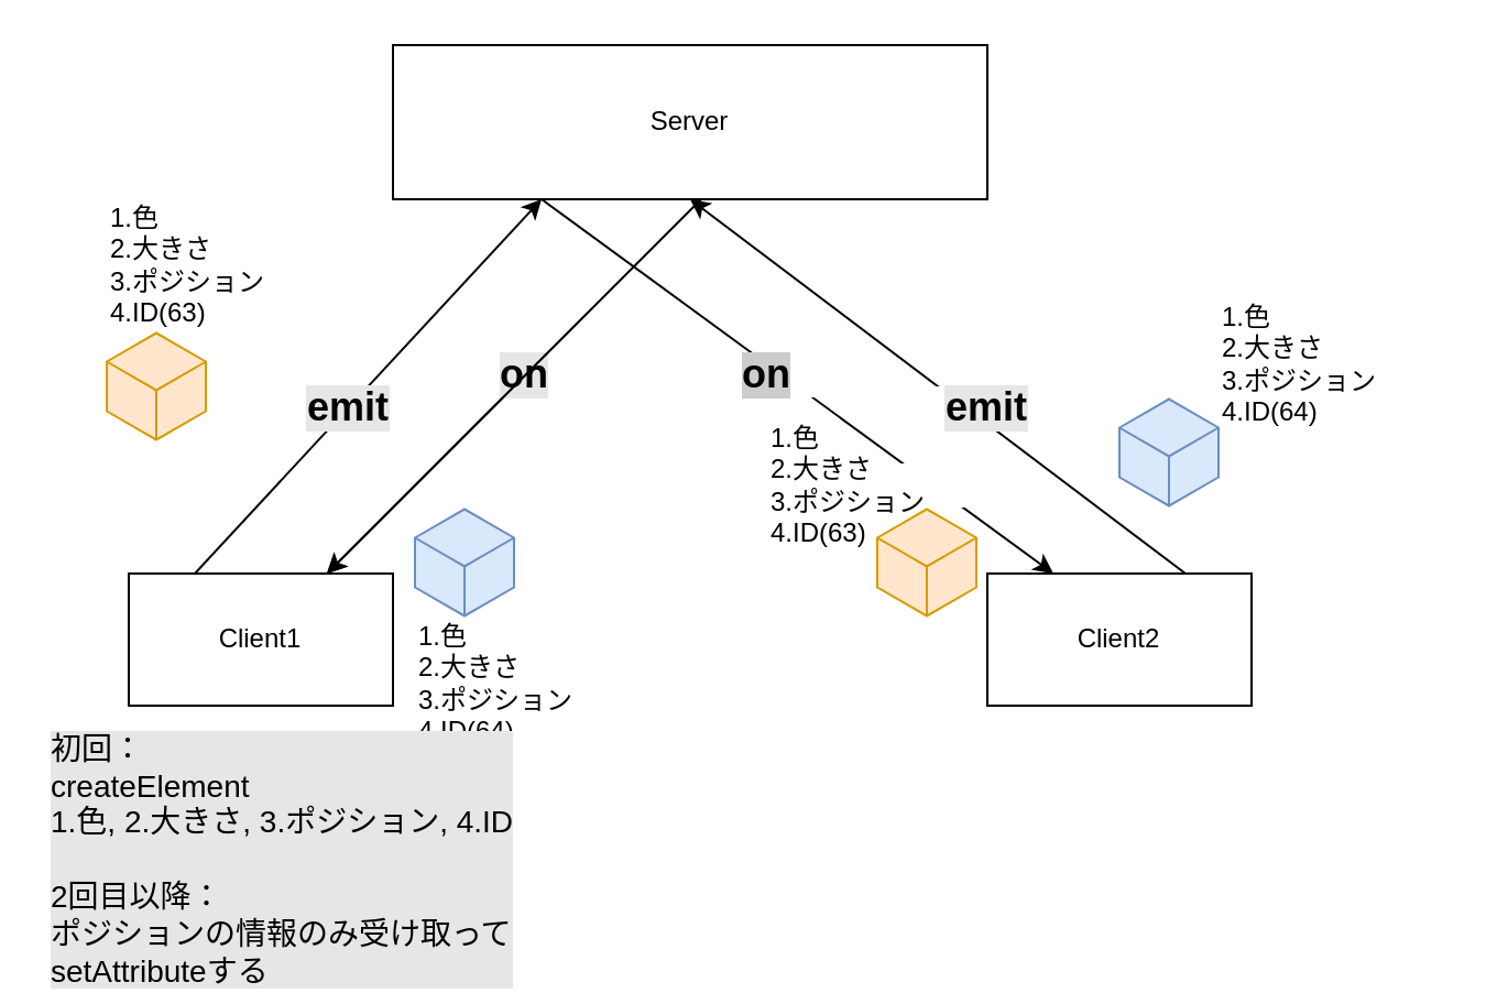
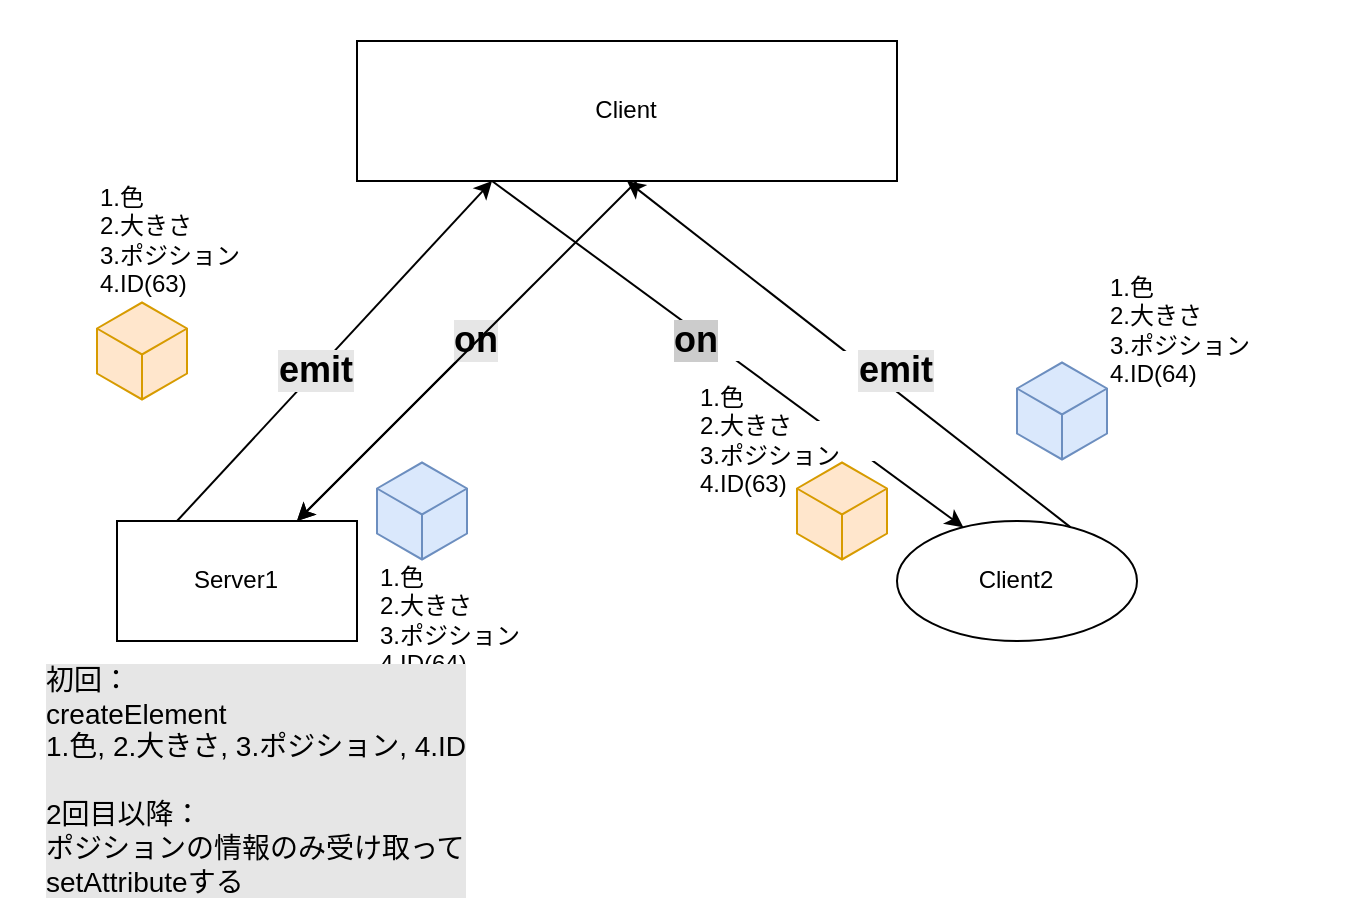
  <mxCell id="0" />
  <mxCell id="1" parent="0" />
- <mxCell id="2" value="Server" style="rounded=0;whiteSpace=wrap;html=1;" parent="1" vertex="1"><mxGeometry x="178" y="20" width="270" height="70" as="geometry" /></mxCell>
- <mxCell id="3" value="Client1" style="rounded=0;whiteSpace=wrap;html=1;" parent="1" vertex="1"><mxGeometry x="58" y="260" width="120" height="60" as="geometry" /></mxCell>
- <mxCell id="4" value="Client2" style="rounded=0;whiteSpace=wrap;html=1;" parent="1" vertex="1"><mxGeometry x="448" y="260" width="120" height="60" as="geometry" /></mxCell>
+ <mxCell id="2" value="Client" style="rounded=0;whiteSpace=wrap;html=1;" parent="1" vertex="1"><mxGeometry x="178" y="20" width="270" height="70" as="geometry" /></mxCell>
+ <mxCell id="3" value="Server1" style="rounded=0;whiteSpace=wrap;html=1;" parent="1" vertex="1"><mxGeometry x="58" y="260" width="120" height="60" as="geometry" /></mxCell>
+ <mxCell id="4" value="Client2" style="ellipse;whiteSpace=wrap;html=1;" parent="1" vertex="1"><mxGeometry x="448" y="260" width="120" height="60" as="geometry" /></mxCell>
  <mxCell id="5" value="" style="endArrow=classic;html=1;entryX=0.25;entryY=1;entryDx=0;entryDy=0;" parent="1" target="2" edge="1"><mxGeometry width="50" height="50" relative="1" as="geometry"><mxPoint x="88" y="260" as="sourcePoint" /><mxPoint x="138" y="210" as="targetPoint" /></mxGeometry></mxCell>
  <mxCell id="6" value="" style="html=1;whiteSpace=wrap;aspect=fixed;shape=isoCube;backgroundOutline=1;fillColor=#ffe6cc;strokeColor=#d79b00;" parent="1" vertex="1"><mxGeometry x="48" y="150" width="45" height="50" as="geometry" /></mxCell>
  <mxCell id="7" value="1.色&lt;br&gt;2.大きさ&lt;br&gt;3.ポジション&lt;br&gt;4.ID(63)" style="text;html=1;strokeColor=none;fillColor=#ffffff;align=left;verticalAlign=middle;whiteSpace=wrap;rounded=0;" parent="1" vertex="1"><mxGeometry x="48" y="110" width="100" height="20" as="geometry" /></mxCell>
  <mxCell id="8" value="" style="endArrow=classic;html=1;entryX=0.25;entryY=0;entryDx=0;entryDy=0;exitX=0.25;exitY=1;exitDx=0;exitDy=0;" parent="1" source="2" target="4" edge="1"><mxGeometry width="50" height="50" relative="1" as="geometry"><mxPoint x="288" y="100" as="sourcePoint" /><mxPoint x="526" y="140" as="targetPoint" /></mxGeometry></mxCell>
  <mxCell id="9" value="" style="html=1;whiteSpace=wrap;aspect=fixed;shape=isoCube;backgroundOutline=1;fillColor=#ffe6cc;strokeColor=#d79b00;" parent="1" vertex="1"><mxGeometry x="398" y="230" width="45" height="50" as="geometry" /></mxCell>
  <mxCell id="10" value="1.色&lt;br&gt;2.大きさ&lt;br&gt;3.ポジション&lt;br&gt;4.ID(63)" style="text;html=1;strokeColor=none;fillColor=#ffffff;align=left;verticalAlign=middle;whiteSpace=wrap;rounded=0;" parent="1" vertex="1"><mxGeometry x="348" y="210" width="100" height="20" as="geometry" /></mxCell>
  <mxCell id="11" value="" style="endArrow=classic;html=1;entryX=0.5;entryY=1;entryDx=0;entryDy=0;exitX=0.75;exitY=0;exitDx=0;exitDy=0;" parent="1" source="4" target="2" edge="1"><mxGeometry width="50" height="50" relative="1" as="geometry"><mxPoint x="318" y="90" as="sourcePoint" /><mxPoint x="550.5" y="260" as="targetPoint" /></mxGeometry></mxCell>
  <mxCell id="12" value="" style="endArrow=classic;html=1;entryX=0.75;entryY=0;entryDx=0;entryDy=0;" parent="1" source="20" target="3" edge="1"><mxGeometry width="50" height="50" relative="1" as="geometry"><mxPoint x="318" y="90" as="sourcePoint" /><mxPoint x="488" y="270" as="targetPoint" /></mxGeometry></mxCell>
  <mxCell id="13" value="" style="html=1;whiteSpace=wrap;aspect=fixed;shape=isoCube;backgroundOutline=1;fillColor=#dae8fc;strokeColor=#6c8ebf;" parent="1" vertex="1"><mxGeometry x="508" y="180" width="45" height="50" as="geometry" /></mxCell>
  <mxCell id="14" value="1.色&lt;br&gt;2.大きさ&lt;br&gt;3.ポジション&lt;br&gt;4.ID(64)" style="text;html=1;strokeColor=none;fillColor=#ffffff;align=left;verticalAlign=middle;whiteSpace=wrap;rounded=0;" parent="1" vertex="1"><mxGeometry x="553" y="155" width="100" height="20" as="geometry" /></mxCell>
  <mxCell id="15" value="1.色&lt;br&gt;2.大きさ&lt;br&gt;3.ポジション&lt;br&gt;4.ID(64)" style="text;html=1;strokeColor=none;fillColor=#ffffff;align=left;verticalAlign=middle;whiteSpace=wrap;rounded=0;" parent="1" vertex="1"><mxGeometry x="188" y="300" width="100" height="20" as="geometry" /></mxCell>
  <mxCell id="16" value="" style="html=1;whiteSpace=wrap;aspect=fixed;shape=isoCube;backgroundOutline=1;fillColor=#dae8fc;strokeColor=#6c8ebf;" parent="1" vertex="1"><mxGeometry x="188" y="230" width="45" height="50" as="geometry" /></mxCell>
  <mxCell id="17" value="emit" style="text;html=1;strokeColor=none;fillColor=#ffffff;align=center;verticalAlign=middle;whiteSpace=wrap;rounded=0;fontStyle=1;fontSize=18;gradientColor=#ffffff;labelBackgroundColor=#E6E6E6;" parent="1" vertex="1"><mxGeometry x="118" y="175" width="80" height="20" as="geometry" /></mxCell>
  <mxCell id="18" value="emit" style="text;html=1;strokeColor=none;fillColor=#ffffff;align=center;verticalAlign=middle;whiteSpace=wrap;rounded=0;fontStyle=1;fontSize=18;labelBackgroundColor=#E6E6E6;" parent="1" vertex="1"><mxGeometry x="408" y="175" width="80" height="20" as="geometry" /></mxCell>
  <mxCell id="19" value="on" style="text;html=1;strokeColor=none;fillColor=#ffffff;align=center;verticalAlign=middle;whiteSpace=wrap;rounded=0;fontStyle=1;fontSize=18;labelBackgroundColor=#CCCCCC;" parent="1" vertex="1"><mxGeometry x="308" y="160" width="80" height="20" as="geometry" /></mxCell>
  <mxCell id="20" value="on" style="text;html=1;strokeColor=none;fillColor=#ffffff;align=center;verticalAlign=middle;whiteSpace=wrap;rounded=0;fontStyle=1;fontSize=18;labelBackgroundColor=#E6E6E6;" parent="1" vertex="1"><mxGeometry x="198" y="160" width="80" height="20" as="geometry" /></mxCell>
  <mxCell id="21" value="" style="endArrow=classic;html=1;" parent="1" edge="1"><mxGeometry width="50" height="50" relative="1" as="geometry"><mxPoint x="318" y="90" as="sourcePoint" /><mxPoint x="148" y="260" as="targetPoint" /></mxGeometry></mxCell>
  <mxCell id="22" value="初回：&lt;br style=&quot;font-size: 14px&quot;&gt;createElement&lt;br style=&quot;font-size: 14px&quot;&gt;1.色, 2.大きさ, 3.ポジション, 4.ID&lt;br&gt;&lt;br&gt;2回目以降：&lt;br&gt;ポジションの情報のみ受け取って&lt;br&gt;setAttributeする" style="text;html=1;strokeColor=none;fillColor=none;align=left;verticalAlign=middle;whiteSpace=wrap;rounded=0;labelBackgroundColor=#E6E6E6;fontSize=14;" parent="1" vertex="1"><mxGeometry x="20.5" y="380" width="315" height="20" as="geometry" /></mxCell>
